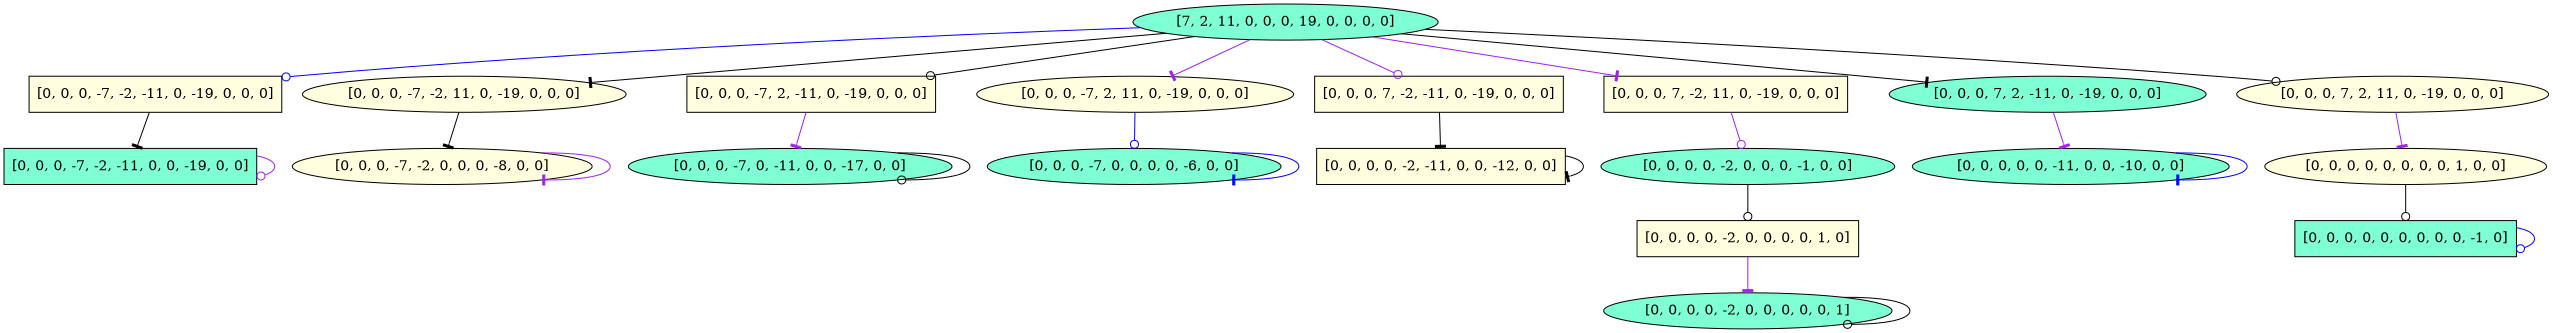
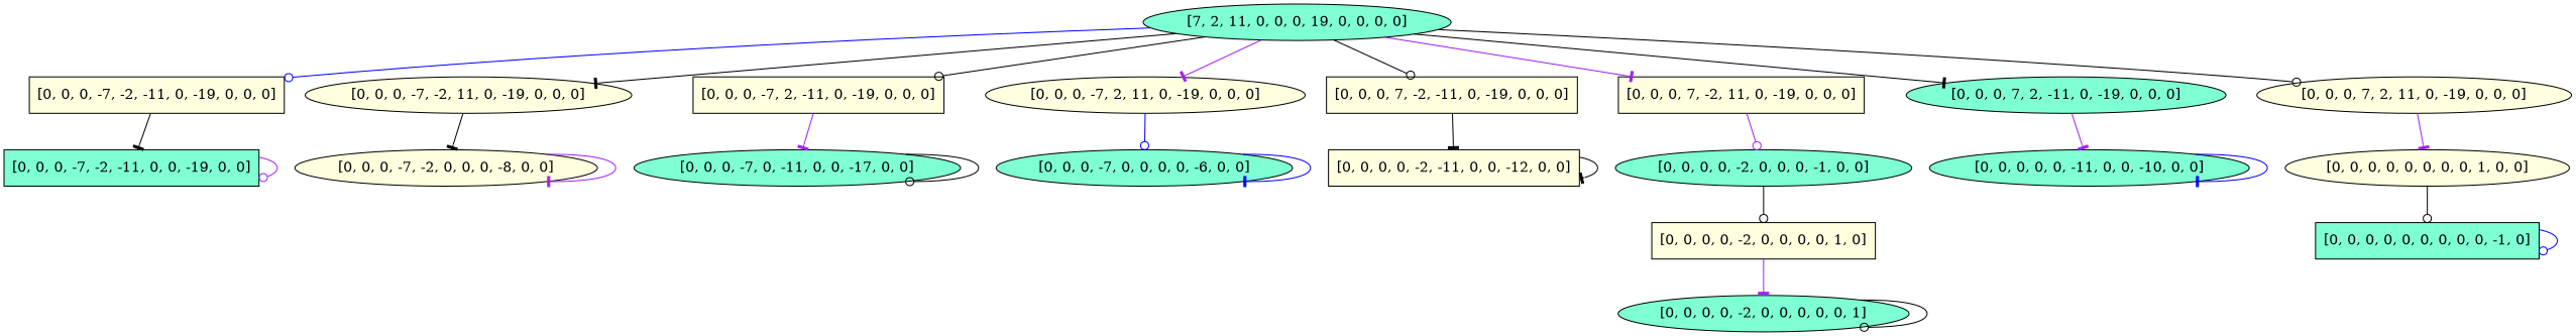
  digraph {
    node [fillcolor=lightyellow shape=ellipse style=filled]
    edge [arrowhead=tee color=black]
    "[7, 2, 11, 0, 0, 0, 19, 0, 0, 0, 0]" [fillcolor=aquamarine]
    "[0, 0, 0, -7, -2, -11, 0, -19, 0, 0, 0]" [shape=box]
    "[0, 0, 0, -7, -2, 11, 0, -19, 0, 0, 0]"
    "[0, 0, 0, -7, 2, -11, 0, -19, 0, 0, 0]" [shape=box]
    "[0, 0, 0, -7, 2, 11, 0, -19, 0, 0, 0]"
    "[0, 0, 0, 7, -2, -11, 0, -19, 0, 0, 0]" [shape=box]
    "[0, 0, 0, 7, -2, 11, 0, -19, 0, 0, 0]" [shape=box]
    "[0, 0, 0, 7, 2, -11, 0, -19, 0, 0, 0]" [fillcolor=aquamarine]
    "[0, 0, 0, 7, 2, 11, 0, -19, 0, 0, 0]"
    "[0, 0, 0, -7, -2, -11, 0, 0, -19, 0, 0]" [fillcolor=aquamarine shape=box]
    "[0, 0, 0, -7, -2, 0, 0, 0, -8, 0, 0]"
    "[0, 0, 0, -7, 0, -11, 0, 0, -17, 0, 0]" [fillcolor=aquamarine]
    "[0, 0, 0, -7, 0, 0, 0, 0, -6, 0, 0]" [fillcolor=aquamarine]
    "[0, 0, 0, 0, -2, -11, 0, 0, -12, 0, 0]" [shape=box]
    "[0, 0, 0, 0, -2, 0, 0, 0, -1, 0, 0]" [fillcolor=aquamarine]
    "[0, 0, 0, 0, 0, -11, 0, 0, -10, 0, 0]" [fillcolor=aquamarine]
    "[0, 0, 0, 0, 0, 0, 0, 0, 1, 0, 0]"
    "[0, 0, 0, 0, -2, 0, 0, 0, 0, 1, 0]" [shape=box]
    "[0, 0, 0, 0, -2, 0, 0, 0, 0, 0, 1]" [fillcolor=aquamarine]
    "[0, 0, 0, 0, 0, 0, 0, 0, 0, -1, 0]" [fillcolor=aquamarine shape=box]
    "[7, 2, 11, 0, 0, 0, 19, 0, 0, 0, 0]" -> "[0, 0, 0, -7, -2, -11, 0, -19, 0, 0, 0]" [arrowhead=odot color=blue]
    "[7, 2, 11, 0, 0, 0, 19, 0, 0, 0, 0]" -> "[0, 0, 0, -7, -2, 11, 0, -19, 0, 0, 0]"
    "[7, 2, 11, 0, 0, 0, 19, 0, 0, 0, 0]" -> "[0, 0, 0, -7, 2, -11, 0, -19, 0, 0, 0]" [arrowhead=odot]
    "[7, 2, 11, 0, 0, 0, 19, 0, 0, 0, 0]" -> "[0, 0, 0, -7, 2, 11, 0, -19, 0, 0, 0]" [color=purple]
-   "[7, 2, 11, 0, 0, 0, 19, 0, 0, 0, 0]" -> "[0, 0, 0, 7, -2, -11, 0, -19, 0, 0, 0]" [arrowhead=odot color=purple]
+   "[7, 2, 11, 0, 0, 0, 19, 0, 0, 0, 0]" -> "[0, 0, 0, 7, -2, -11, 0, -19, 0, 0, 0]" [arrowhead=odot]
    "[7, 2, 11, 0, 0, 0, 19, 0, 0, 0, 0]" -> "[0, 0, 0, 7, -2, 11, 0, -19, 0, 0, 0]" [color=purple]
    "[7, 2, 11, 0, 0, 0, 19, 0, 0, 0, 0]" -> "[0, 0, 0, 7, 2, -11, 0, -19, 0, 0, 0]"
    "[7, 2, 11, 0, 0, 0, 19, 0, 0, 0, 0]" -> "[0, 0, 0, 7, 2, 11, 0, -19, 0, 0, 0]" [arrowhead=odot]
    "[0, 0, 0, -7, -2, -11, 0, -19, 0, 0, 0]" -> "[0, 0, 0, -7, -2, -11, 0, 0, -19, 0, 0]"
    "[0, 0, 0, -7, -2, 11, 0, -19, 0, 0, 0]" -> "[0, 0, 0, -7, -2, 0, 0, 0, -8, 0, 0]"
    "[0, 0, 0, -7, 2, -11, 0, -19, 0, 0, 0]" -> "[0, 0, 0, -7, 0, -11, 0, 0, -17, 0, 0]" [color=purple]
    "[0, 0, 0, -7, 2, 11, 0, -19, 0, 0, 0]" -> "[0, 0, 0, -7, 0, 0, 0, 0, -6, 0, 0]" [arrowhead=odot color=blue]
    "[0, 0, 0, 7, -2, -11, 0, -19, 0, 0, 0]" -> "[0, 0, 0, 0, -2, -11, 0, 0, -12, 0, 0]"
    "[0, 0, 0, 7, -2, 11, 0, -19, 0, 0, 0]" -> "[0, 0, 0, 0, -2, 0, 0, 0, -1, 0, 0]" [arrowhead=odot color=purple]
    "[0, 0, 0, 7, 2, -11, 0, -19, 0, 0, 0]" -> "[0, 0, 0, 0, 0, -11, 0, 0, -10, 0, 0]" [color=purple]
    "[0, 0, 0, 7, 2, 11, 0, -19, 0, 0, 0]" -> "[0, 0, 0, 0, 0, 0, 0, 0, 1, 0, 0]" [color=purple]
    "[0, 0, 0, -7, -2, -11, 0, 0, -19, 0, 0]" -> "[0, 0, 0, -7, -2, -11, 0, 0, -19, 0, 0]" [arrowhead=odot color=purple]
    "[0, 0, 0, -7, -2, 0, 0, 0, -8, 0, 0]" -> "[0, 0, 0, -7, -2, 0, 0, 0, -8, 0, 0]" [color=purple]
    "[0, 0, 0, -7, 0, -11, 0, 0, -17, 0, 0]" -> "[0, 0, 0, -7, 0, -11, 0, 0, -17, 0, 0]" [arrowhead=odot]
    "[0, 0, 0, -7, 0, 0, 0, 0, -6, 0, 0]" -> "[0, 0, 0, -7, 0, 0, 0, 0, -6, 0, 0]" [color=blue]
    "[0, 0, 0, 0, -2, -11, 0, 0, -12, 0, 0]" -> "[0, 0, 0, 0, -2, -11, 0, 0, -12, 0, 0]"
    "[0, 0, 0, 0, -2, 0, 0, 0, -1, 0, 0]" -> "[0, 0, 0, 0, -2, 0, 0, 0, 0, 1, 0]" [arrowhead=odot]
    "[0, 0, 0, 0, 0, -11, 0, 0, -10, 0, 0]" -> "[0, 0, 0, 0, 0, -11, 0, 0, -10, 0, 0]" [color=blue]
    "[0, 0, 0, 0, 0, 0, 0, 0, 1, 0, 0]" -> "[0, 0, 0, 0, 0, 0, 0, 0, 0, -1, 0]" [arrowhead=odot]
    "[0, 0, 0, 0, -2, 0, 0, 0, 0, 1, 0]" -> "[0, 0, 0, 0, -2, 0, 0, 0, 0, 0, 1]" [color=purple]
    "[0, 0, 0, 0, -2, 0, 0, 0, 0, 0, 1]" -> "[0, 0, 0, 0, -2, 0, 0, 0, 0, 0, 1]" [arrowhead=odot]
    "[0, 0, 0, 0, 0, 0, 0, 0, 0, -1, 0]" -> "[0, 0, 0, 0, 0, 0, 0, 0, 0, -1, 0]" [arrowhead=odot color=blue]
  }
